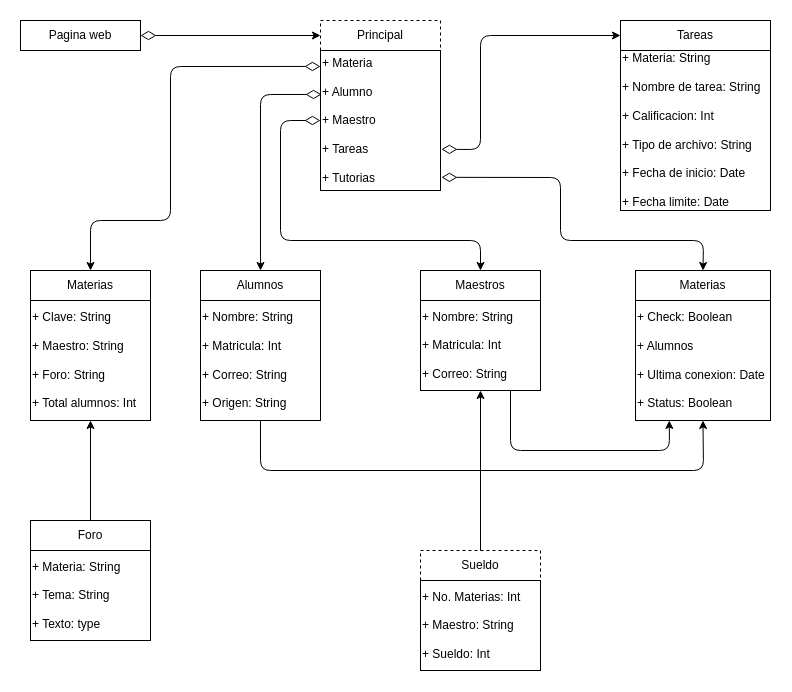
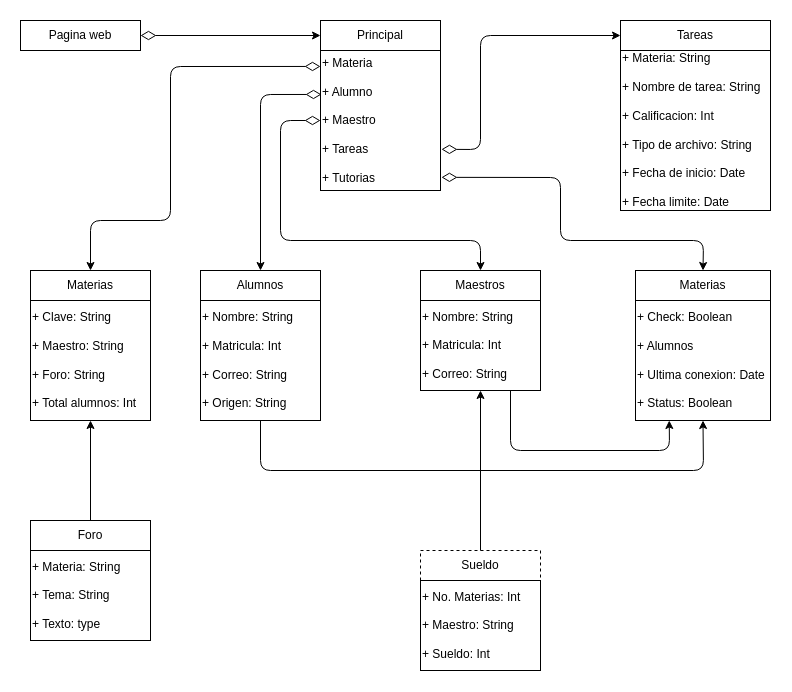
  <mxCell id="0" />
  <mxCell id="1" parent="0" />
- <mxCell id="2" value="Principal" style="rounded=0;whiteSpace=wrap;html=1;dashed=1;" vertex="1" parent="1"><mxGeometry x="320" y="20" width="120" height="30" as="geometry" /></mxCell>
+ <mxCell id="2" value="Principal" style="rounded=0;whiteSpace=wrap;html=1;" vertex="1" parent="1"><mxGeometry x="320" y="20" width="120" height="30" as="geometry" /></mxCell>
  <mxCell id="3" value="+ Materia: String&lt;br&gt;&lt;br&gt;+ Nombre de tarea: String&lt;br&gt;&lt;br&gt;+ Calificacion: Int&lt;br&gt;&lt;br&gt;+ Tipo de archivo: String&lt;br&gt;&lt;br&gt;+ Fecha de inicio: Date&lt;br&gt;&lt;br&gt;+ Fecha limite: Date" style="rounded=0;whiteSpace=wrap;html=1;align=left;" vertex="1" parent="1"><mxGeometry x="620" y="50" width="150" height="160" as="geometry" /></mxCell>
  <mxCell id="4" value="Pagina web" style="rounded=0;whiteSpace=wrap;html=1;" vertex="1" parent="1"><mxGeometry x="20" y="20" width="120" height="30" as="geometry" /></mxCell>
  <mxCell id="5" value="Tareas" style="rounded=0;whiteSpace=wrap;html=1;" vertex="1" parent="1"><mxGeometry x="620" y="20" width="150" height="30" as="geometry" /></mxCell>
  <mxCell id="6" value="+ Materia&lt;br&gt;&lt;br&gt;+ Alumno&lt;br&gt;&lt;br&gt;+ Maestro&lt;br&gt;&lt;br&gt;+ Tareas&lt;br&gt;&lt;br&gt;+ Tutorias" style="rounded=0;whiteSpace=wrap;html=1;align=left;" vertex="1" parent="1"><mxGeometry x="320" y="50" width="120" height="140" as="geometry" /></mxCell>
  <mxCell id="7" value="Alumnos" style="rounded=0;whiteSpace=wrap;html=1;" vertex="1" parent="1"><mxGeometry x="200" y="270" width="120" height="30" as="geometry" /></mxCell>
  <mxCell id="8" value="+ Nombre: String&lt;br&gt;&lt;br&gt;+ Matricula: Int&lt;br&gt;&lt;br&gt;+ Correo: String&lt;br&gt;&lt;br&gt;+ Origen: String" style="rounded=0;whiteSpace=wrap;html=1;align=left;" vertex="1" parent="1"><mxGeometry x="200" y="300" width="120" height="120" as="geometry" /></mxCell>
  <mxCell id="9" value="Materias" style="rounded=0;whiteSpace=wrap;html=1;" vertex="1" parent="1"><mxGeometry x="30" y="270" width="120" height="30" as="geometry" /></mxCell>
  <mxCell id="10" value="+ Clave: String&lt;br&gt;&lt;br&gt;+ Maestro: String&lt;br&gt;&lt;br&gt;+ Foro: String&lt;br&gt;&lt;br&gt;+ Total alumnos: Int" style="rounded=0;whiteSpace=wrap;html=1;align=left;" vertex="1" parent="1"><mxGeometry x="30" y="300" width="120" height="120" as="geometry" /></mxCell>
  <mxCell id="11" value="Maestros" style="rounded=0;whiteSpace=wrap;html=1;" vertex="1" parent="1"><mxGeometry x="420" y="270" width="120" height="30" as="geometry" /></mxCell>
  <mxCell id="12" value="+ Nombre: String&lt;br&gt;&lt;br&gt;+ Matricula: Int&lt;br&gt;&lt;br&gt;+ Correo: String" style="rounded=0;whiteSpace=wrap;html=1;align=left;" vertex="1" parent="1"><mxGeometry x="420" y="300" width="120" height="90" as="geometry" /></mxCell>
  <mxCell id="13" value="Materias" style="rounded=0;whiteSpace=wrap;html=1;" vertex="1" parent="1"><mxGeometry x="635" y="270" width="135" height="30" as="geometry" /></mxCell>
  <mxCell id="14" value="+ Check: Boolean&lt;br&gt;&lt;br&gt;+ Alumnos&lt;br&gt;&lt;br&gt;+ Ultima conexion: Date&lt;br&gt;&lt;br&gt;+ Status: Boolean" style="rounded=0;whiteSpace=wrap;html=1;align=left;" vertex="1" parent="1"><mxGeometry x="635" y="300" width="135" height="120" as="geometry" /></mxCell>
  <mxCell id="15" value="Foro" style="rounded=0;whiteSpace=wrap;html=1;" vertex="1" parent="1"><mxGeometry x="30" y="520" width="120" height="30" as="geometry" /></mxCell>
  <mxCell id="16" value="+ Materia: String&lt;br&gt;&lt;br&gt;+ Tema: String&lt;br&gt;&lt;br&gt;+ Texto: type" style="rounded=0;whiteSpace=wrap;html=1;align=left;" vertex="1" parent="1"><mxGeometry x="30" y="550" width="120" height="90" as="geometry" /></mxCell>
  <mxCell id="17" value="Sueldo" style="rounded=0;whiteSpace=wrap;html=1;dashed=1;" vertex="1" parent="1"><mxGeometry x="420" y="550" width="120" height="30" as="geometry" /></mxCell>
  <mxCell id="18" value="+ No. Materias: Int&lt;br&gt;&lt;br&gt;+ Maestro: String&lt;br&gt;&lt;br&gt;+ Sueldo: Int" style="rounded=0;whiteSpace=wrap;html=1;align=left;" vertex="1" parent="1"><mxGeometry x="420" y="580" width="120" height="90" as="geometry" /></mxCell>
  <mxCell id="19" value="" style="endArrow=classic;startArrow=diamondThin;html=1;exitX=1;exitY=0.5;exitDx=0;exitDy=0;entryX=0;entryY=0.5;entryDx=0;entryDy=0;startFill=0;startSize=13;" edge="1" parent="1" source="4" target="2"><mxGeometry width="50" height="50" relative="1" as="geometry"><mxPoint x="210" y="100" as="sourcePoint" /><mxPoint x="260" y="50" as="targetPoint" /></mxGeometry></mxCell>
  <mxCell id="20" value="" style="endArrow=diamondThin;startArrow=classic;html=1;entryX=0.008;entryY=0.314;entryDx=0;entryDy=0;exitX=0.5;exitY=0;exitDx=0;exitDy=0;endFill=0;startSize=6;endSize=13;entryPerimeter=0;" edge="1" parent="1" source="7" target="6"><mxGeometry width="50" height="50" relative="1" as="geometry"><mxPoint x="200" y="140" as="sourcePoint" /><mxPoint x="250" y="90" as="targetPoint" /><Array as="points"><mxPoint x="260" y="94" /></Array></mxGeometry></mxCell>
  <mxCell id="21" value="" style="endArrow=diamondThin;startArrow=classic;html=1;entryX=0;entryY=0.114;entryDx=0;entryDy=0;exitX=0.5;exitY=0;exitDx=0;exitDy=0;endFill=0;startSize=6;endSize=13;entryPerimeter=0;" edge="1" parent="1" source="9" target="6"><mxGeometry width="50" height="50" relative="1" as="geometry"><mxPoint x="120" y="280" as="sourcePoint" /><mxPoint x="330" y="95" as="targetPoint" /><Array as="points"><mxPoint x="90" y="220" /><mxPoint x="170" y="220" /><mxPoint x="170" y="66" /></Array></mxGeometry></mxCell>
  <mxCell id="22" value="" style="endArrow=diamondThin;startArrow=classic;html=1;entryX=0;entryY=0.5;entryDx=0;entryDy=0;exitX=0.5;exitY=0;exitDx=0;exitDy=0;endFill=0;startSize=6;endSize=13;" edge="1" parent="1" source="11" target="6"><mxGeometry width="50" height="50" relative="1" as="geometry"><mxPoint x="260" y="280" as="sourcePoint" /><mxPoint x="330" y="130" as="targetPoint" /><Array as="points"><mxPoint x="480" y="240" /><mxPoint x="280" y="240" /><mxPoint x="280" y="120" /></Array></mxGeometry></mxCell>
  <mxCell id="23" value="" style="endArrow=classic;html=1;entryX=0.5;entryY=1;entryDx=0;entryDy=0;exitX=0.5;exitY=0;exitDx=0;exitDy=0;" edge="1" parent="1" source="15" target="10"><mxGeometry width="50" height="50" relative="1" as="geometry"><mxPoint x="60" y="500" as="sourcePoint" /><mxPoint x="110" y="450" as="targetPoint" /></mxGeometry></mxCell>
  <mxCell id="24" value="" style="endArrow=classic;html=1;entryX=0.5;entryY=1;entryDx=0;entryDy=0;exitX=0.5;exitY=0;exitDx=0;exitDy=0;" edge="1" parent="1" source="17" target="12"><mxGeometry width="50" height="50" relative="1" as="geometry"><mxPoint x="460" y="510" as="sourcePoint" /><mxPoint x="510" y="460" as="targetPoint" /></mxGeometry></mxCell>
  <mxCell id="25" value="" style="endArrow=diamondThin;startArrow=classic;html=1;entryX=1.008;entryY=0.706;entryDx=0;entryDy=0;exitX=0;exitY=0.5;exitDx=0;exitDy=0;endFill=0;startSize=6;endSize=13;entryPerimeter=0;" edge="1" parent="1" source="5" target="6"><mxGeometry width="50" height="50" relative="1" as="geometry"><mxPoint x="670" y="205" as="sourcePoint" /><mxPoint x="510" y="55" as="targetPoint" /><Array as="points"><mxPoint x="480" y="35" /><mxPoint x="480" y="149" /></Array></mxGeometry></mxCell>
  <mxCell id="26" value="" style="endArrow=diamondThin;startArrow=classic;html=1;entryX=1.008;entryY=0.706;entryDx=0;entryDy=0;exitX=0.5;exitY=0;exitDx=0;exitDy=0;endFill=0;startSize=6;endSize=13;entryPerimeter=0;" edge="1" parent="1" source="13"><mxGeometry width="50" height="50" relative="1" as="geometry"><mxPoint x="620" y="63" as="sourcePoint" /><mxPoint x="440.96" y="176.84" as="targetPoint" /><Array as="points"><mxPoint x="703" y="240" /><mxPoint x="560" y="240" /><mxPoint x="560" y="177" /></Array></mxGeometry></mxCell>
  <mxCell id="27" value="" style="endArrow=classic;html=1;exitX=0.5;exitY=1;exitDx=0;exitDy=0;entryX=0.5;entryY=1;entryDx=0;entryDy=0;" edge="1" parent="1" source="8" target="14"><mxGeometry width="50" height="50" relative="1" as="geometry"><mxPoint x="310" y="510" as="sourcePoint" /><mxPoint x="360" y="460" as="targetPoint" /><Array as="points"><mxPoint x="260" y="470" /><mxPoint x="703" y="470" /></Array></mxGeometry></mxCell>
  <mxCell id="28" value="" style="endArrow=classic;html=1;exitX=0.75;exitY=1;exitDx=0;exitDy=0;entryX=0.25;entryY=1;entryDx=0;entryDy=0;" edge="1" parent="1" source="12" target="14"><mxGeometry width="50" height="50" relative="1" as="geometry"><mxPoint x="520" y="460" as="sourcePoint" /><mxPoint x="570" y="410" as="targetPoint" /><Array as="points"><mxPoint x="510" y="450" /><mxPoint x="669" y="450" /></Array></mxGeometry></mxCell>
